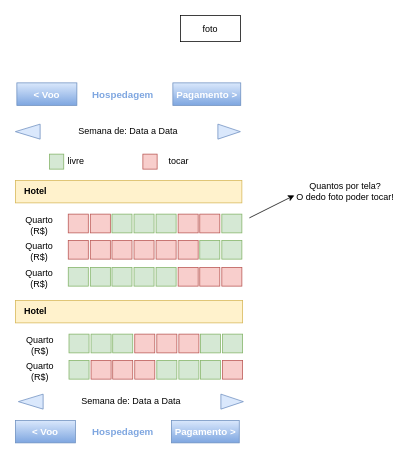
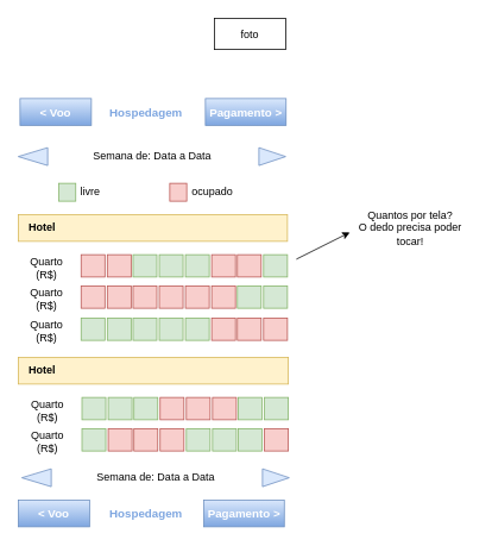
  <mxCell id="0" />
  <mxCell id="1" parent="0" />
  <mxCell id="2" value="&lt;div&gt;Quarto&lt;/div&gt;&lt;div&gt;(R$)&lt;br&gt;&lt;/div&gt;" style="text;strokeColor=none;align=center;fillColor=none;html=1;verticalAlign=middle;whiteSpace=wrap;rounded=0;" vertex="1" parent="1"><mxGeometry x="22" y="285" width="60" height="30" as="geometry" /></mxCell>
  <mxCell id="3" value="Semana de: Data a Data" style="text;strokeColor=none;align=center;fillColor=none;html=1;verticalAlign=middle;whiteSpace=wrap;rounded=0;" vertex="1" parent="1"><mxGeometry x="73.5" y="160" width="193" height="30" as="geometry" /></mxCell>
  <mxCell id="4" value="Hotel" style="text;strokeColor=#d6b656;align=left;fillColor=#fff2cc;html=1;verticalAlign=middle;whiteSpace=wrap;rounded=0;spacingLeft=10;fontStyle=1" vertex="1" parent="1"><mxGeometry x="20" y="240" width="302" height="30" as="geometry" /></mxCell>
  <mxCell id="5" value="" style="triangle;whiteSpace=wrap;html=1;fillColor=#dae8fc;strokeColor=#6c8ebf;" vertex="1" parent="1"><mxGeometry x="290" y="165" width="30" height="20" as="geometry" /></mxCell>
  <mxCell id="6" value="" style="triangle;whiteSpace=wrap;html=1;rotation=-180;fillColor=#dae8fc;strokeColor=#6c8ebf;" vertex="1" parent="1"><mxGeometry x="20" y="165" width="33" height="20" as="geometry" /></mxCell>
  <mxCell id="7" value="foto" style="rounded=0;whiteSpace=wrap;html=1;" vertex="1" parent="1"><mxGeometry x="240" y="20" width="80" height="35" as="geometry" /></mxCell>
  <mxCell id="8" value="" style="rounded=0;whiteSpace=wrap;html=1;fillColor=#f8cecc;strokeColor=#b85450;imageWidth=24;imageHeight=24;" vertex="1" parent="1"><mxGeometry x="190" y="205" width="19" height="20" as="geometry" /></mxCell>
  <mxCell id="9" value="" style="rounded=0;whiteSpace=wrap;html=1;fillColor=#d5e8d4;strokeColor=#82b366;imageWidth=24;imageHeight=24;" vertex="1" parent="1"><mxGeometry x="65.5" y="205" width="19" height="20" as="geometry" /></mxCell>
  <mxCell id="10" value="livre" style="text;strokeColor=none;align=center;fillColor=none;html=1;verticalAlign=middle;whiteSpace=wrap;rounded=0;" vertex="1" parent="1"><mxGeometry x="70.5" y="200" width="60" height="30" as="geometry" /></mxCell>
- <mxCell id="11" value="tocar" style="text;strokeColor=none;align=center;fillColor=none;html=1;verticalAlign=middle;whiteSpace=wrap;rounded=0;" vertex="1" parent="1"><mxGeometry x="195" y="200" width="85.5" height="30" as="geometry" /></mxCell>
+ <mxCell id="11" value="ocupado" style="text;strokeColor=none;align=center;fillColor=none;html=1;verticalAlign=middle;whiteSpace=wrap;rounded=0;" vertex="1" parent="1"><mxGeometry x="195" y="200" width="85.5" height="30" as="geometry" /></mxCell>
  <mxCell id="12" value="&amp;lt; Voo" style="rounded=0;whiteSpace=wrap;html=1;fillColor=#dae8fc;gradientColor=#7ea6e0;strokeColor=#6c8ebf;fontColor=#FFFFFF;fontStyle=1;fontSize=13;" vertex="1" parent="1"><mxGeometry x="22" y="110" width="80" height="30" as="geometry" /></mxCell>
  <mxCell id="13" value="Pagamento &amp;gt;" style="rounded=0;whiteSpace=wrap;html=1;fillColor=#dae8fc;gradientColor=#7ea6e0;strokeColor=#6c8ebf;fontColor=#FFFFFF;fontStyle=1;fontSize=13;" vertex="1" parent="1"><mxGeometry x="230" y="110" width="90.5" height="30" as="geometry" /></mxCell>
  <mxCell id="14" value="Hospedagem" style="text;strokeColor=none;align=center;fillColor=none;html=1;verticalAlign=middle;whiteSpace=wrap;rounded=0;fontStyle=1;fontSize=13;fontColor=#7EA6E0;" vertex="1" parent="1"><mxGeometry x="85.5" y="110" width="154.5" height="30" as="geometry" /></mxCell>
  <mxCell id="15" value="" style="group" vertex="1" connectable="0" parent="1"><mxGeometry x="90.5" y="285" width="231.5" height="25" as="geometry" /></mxCell>
  <mxCell id="16" value="" style="rounded=0;whiteSpace=wrap;html=1;fillColor=#f8cecc;strokeColor=#b85450;container=0;" vertex="1" parent="15"><mxGeometry width="26.732" height="25" as="geometry" /></mxCell>
  <mxCell id="17" value="" style="rounded=0;whiteSpace=wrap;html=1;fillColor=#f8cecc;strokeColor=#b85450;container=0;" vertex="1" parent="15"><mxGeometry x="29.405" width="26.732" height="25" as="geometry" /></mxCell>
  <mxCell id="18" value="" style="rounded=0;whiteSpace=wrap;html=1;fillColor=#d5e8d4;strokeColor=#82b366;container=0;" vertex="1" parent="15"><mxGeometry x="58.276" width="26.732" height="25" as="geometry" /></mxCell>
  <mxCell id="19" value="" style="rounded=0;whiteSpace=wrap;html=1;fillColor=#d5e8d4;strokeColor=#82b366;container=0;" vertex="1" parent="15"><mxGeometry x="87.681" width="26.732" height="25" as="geometry" /></mxCell>
  <mxCell id="20" value="" style="rounded=0;whiteSpace=wrap;html=1;fillColor=#d5e8d4;strokeColor=#82b366;container=0;" vertex="1" parent="15"><mxGeometry x="117.087" width="26.732" height="25" as="geometry" /></mxCell>
  <mxCell id="21" value="" style="rounded=0;whiteSpace=wrap;html=1;fillColor=#f8cecc;strokeColor=#b85450;container=0;" vertex="1" parent="15"><mxGeometry x="146.492" width="26.732" height="25" as="geometry" /></mxCell>
  <mxCell id="22" value="" style="rounded=0;whiteSpace=wrap;html=1;fillColor=#f8cecc;strokeColor=#b85450;container=0;" vertex="1" parent="15"><mxGeometry x="175.363" width="26.732" height="25" as="geometry" /></mxCell>
  <mxCell id="23" value="" style="rounded=0;whiteSpace=wrap;html=1;fillColor=#d5e8d4;strokeColor=#82b366;container=0;" vertex="1" parent="15"><mxGeometry x="204.768" width="26.732" height="25" as="geometry" /></mxCell>
  <mxCell id="24" value="" style="endArrow=classic;html=1;rounded=0;" edge="1" parent="1"><mxGeometry width="50" height="50" relative="1" as="geometry"><mxPoint x="332" y="290" as="sourcePoint" /><mxPoint x="392" y="260" as="targetPoint" /></mxGeometry></mxCell>
- <mxCell id="25" value="&lt;div&gt;Quantos por tela?&lt;/div&gt;&lt;div&gt;O dedo foto poder tocar!&lt;br&gt;&lt;/div&gt;" style="text;strokeColor=none;align=center;fillColor=none;html=1;verticalAlign=middle;whiteSpace=wrap;rounded=0;" vertex="1" parent="1"><mxGeometry x="390" y="240" width="140" height="30" as="geometry" /></mxCell>
+ <mxCell id="25" value="&lt;div&gt;Quantos por tela?&lt;/div&gt;&lt;div&gt;O dedo precisa poder tocar!&lt;br&gt;&lt;/div&gt;" style="text;strokeColor=none;align=center;fillColor=none;html=1;verticalAlign=middle;whiteSpace=wrap;rounded=0;" vertex="1" parent="1"><mxGeometry x="390" y="240" width="140" height="30" as="geometry" /></mxCell>
  <mxCell id="26" value="&lt;div&gt;Quarto&lt;/div&gt;&lt;div&gt;(R$)&lt;br&gt;&lt;/div&gt;" style="text;strokeColor=none;align=center;fillColor=none;html=1;verticalAlign=middle;whiteSpace=wrap;rounded=0;" vertex="1" parent="1"><mxGeometry x="22" y="320" width="60" height="30" as="geometry" /></mxCell>
  <mxCell id="27" value="" style="group" vertex="1" connectable="0" parent="1"><mxGeometry x="90.5" y="320" width="231.5" height="25" as="geometry" /></mxCell>
  <mxCell id="28" value="" style="rounded=0;whiteSpace=wrap;html=1;fillColor=#f8cecc;strokeColor=#b85450;container=0;" vertex="1" parent="27"><mxGeometry width="26.732" height="25" as="geometry" /></mxCell>
  <mxCell id="29" value="" style="rounded=0;whiteSpace=wrap;html=1;fillColor=#f8cecc;strokeColor=#b85450;container=0;" vertex="1" parent="27"><mxGeometry x="29.405" width="26.732" height="25" as="geometry" /></mxCell>
  <mxCell id="30" value="" style="rounded=0;whiteSpace=wrap;html=1;fillColor=#f8cecc;strokeColor=#b85450;container=0;" vertex="1" parent="27"><mxGeometry x="58.276" width="26.732" height="25" as="geometry" /></mxCell>
  <mxCell id="31" value="" style="rounded=0;whiteSpace=wrap;html=1;fillColor=#f8cecc;strokeColor=#b85450;container=0;" vertex="1" parent="27"><mxGeometry x="87.681" width="26.732" height="25" as="geometry" /></mxCell>
  <mxCell id="32" value="" style="rounded=0;whiteSpace=wrap;html=1;fillColor=#f8cecc;strokeColor=#b85450;container=0;" vertex="1" parent="27"><mxGeometry x="117.087" width="26.732" height="25" as="geometry" /></mxCell>
  <mxCell id="33" value="" style="rounded=0;whiteSpace=wrap;html=1;fillColor=#f8cecc;strokeColor=#b85450;container=0;" vertex="1" parent="27"><mxGeometry x="146.492" width="26.732" height="25" as="geometry" /></mxCell>
  <mxCell id="34" value="" style="rounded=0;whiteSpace=wrap;html=1;fillColor=#d5e8d4;strokeColor=#82b366;container=0;" vertex="1" parent="27"><mxGeometry x="175.363" width="26.732" height="25" as="geometry" /></mxCell>
  <mxCell id="35" value="" style="rounded=0;whiteSpace=wrap;html=1;fillColor=#d5e8d4;strokeColor=#82b366;container=0;" vertex="1" parent="27"><mxGeometry x="204.768" width="26.732" height="25" as="geometry" /></mxCell>
  <mxCell id="36" value="&lt;div&gt;Quarto&lt;/div&gt;&lt;div&gt;(R$)&lt;br&gt;&lt;/div&gt;" style="text;strokeColor=none;align=center;fillColor=none;html=1;verticalAlign=middle;whiteSpace=wrap;rounded=0;" vertex="1" parent="1"><mxGeometry x="22" y="356" width="60" height="30" as="geometry" /></mxCell>
  <mxCell id="37" value="&lt;div&gt;Quarto&lt;/div&gt;&lt;div&gt;(R$)&lt;br&gt;&lt;/div&gt;" style="text;strokeColor=none;align=center;fillColor=none;html=1;verticalAlign=middle;whiteSpace=wrap;rounded=0;" vertex="1" parent="1"><mxGeometry x="23" y="445" width="60" height="30" as="geometry" /></mxCell>
  <mxCell id="38" value="Hotel" style="text;strokeColor=#d6b656;align=left;fillColor=#fff2cc;html=1;verticalAlign=middle;whiteSpace=wrap;rounded=0;spacingLeft=10;fontStyle=1" vertex="1" parent="1"><mxGeometry x="20" y="400" width="303" height="30" as="geometry" /></mxCell>
  <mxCell id="39" value="&lt;div&gt;Quarto&lt;/div&gt;&lt;div&gt;(R$)&lt;br&gt;&lt;/div&gt;" style="text;strokeColor=none;align=center;fillColor=none;html=1;verticalAlign=middle;whiteSpace=wrap;rounded=0;" vertex="1" parent="1"><mxGeometry x="23" y="480" width="60" height="30" as="geometry" /></mxCell>
  <mxCell id="40" value="Semana de: Data a Data" style="text;strokeColor=none;align=center;fillColor=none;html=1;verticalAlign=middle;whiteSpace=wrap;rounded=0;" vertex="1" parent="1"><mxGeometry x="77.5" y="520" width="193" height="30" as="geometry" /></mxCell>
  <mxCell id="41" value="" style="triangle;whiteSpace=wrap;html=1;fillColor=#dae8fc;strokeColor=#6c8ebf;" vertex="1" parent="1"><mxGeometry x="294" y="525" width="30" height="20" as="geometry" /></mxCell>
  <mxCell id="42" value="" style="triangle;whiteSpace=wrap;html=1;rotation=-180;fillColor=#dae8fc;strokeColor=#6c8ebf;" vertex="1" parent="1"><mxGeometry x="24" y="525" width="33" height="20" as="geometry" /></mxCell>
  <mxCell id="43" value="&amp;lt; Voo" style="rounded=0;whiteSpace=wrap;html=1;fillColor=#dae8fc;gradientColor=#7ea6e0;strokeColor=#6c8ebf;fontColor=#FFFFFF;fontStyle=1;fontSize=13;" vertex="1" parent="1"><mxGeometry x="20" y="560" width="80" height="30" as="geometry" /></mxCell>
  <mxCell id="44" value="Pagamento &amp;gt;" style="rounded=0;whiteSpace=wrap;html=1;fillColor=#dae8fc;gradientColor=#7ea6e0;strokeColor=#6c8ebf;fontColor=#FFFFFF;fontStyle=1;fontSize=13;" vertex="1" parent="1"><mxGeometry x="228" y="560" width="90.5" height="30" as="geometry" /></mxCell>
  <mxCell id="45" value="Hospedagem" style="text;strokeColor=none;align=center;fillColor=none;html=1;verticalAlign=middle;whiteSpace=wrap;rounded=0;fontStyle=1;fontSize=13;fontColor=#7EA6E0;" vertex="1" parent="1"><mxGeometry x="85.89" y="560" width="154.5" height="30" as="geometry" /></mxCell>
  <mxCell id="46" value="" style="rounded=0;whiteSpace=wrap;html=1;fillColor=#d5e8d4;strokeColor=#82b366;container=0;" vertex="1" parent="1"><mxGeometry x="90.5" y="356" width="26.732" height="25" as="geometry" /></mxCell>
  <mxCell id="47" value="" style="rounded=0;whiteSpace=wrap;html=1;fillColor=#d5e8d4;strokeColor=#82b366;container=0;" vertex="1" parent="1"><mxGeometry x="119.905" y="356" width="26.732" height="25" as="geometry" /></mxCell>
  <mxCell id="48" value="" style="rounded=0;whiteSpace=wrap;html=1;fillColor=#d5e8d4;strokeColor=#82b366;container=0;" vertex="1" parent="1"><mxGeometry x="148.776" y="356" width="26.732" height="25" as="geometry" /></mxCell>
  <mxCell id="49" value="" style="rounded=0;whiteSpace=wrap;html=1;fillColor=#d5e8d4;strokeColor=#82b366;container=0;" vertex="1" parent="1"><mxGeometry x="178.181" y="356" width="26.732" height="25" as="geometry" /></mxCell>
  <mxCell id="50" value="" style="rounded=0;whiteSpace=wrap;html=1;fillColor=#d5e8d4;strokeColor=#82b366;container=0;" vertex="1" parent="1"><mxGeometry x="207.587" y="356" width="26.732" height="25" as="geometry" /></mxCell>
  <mxCell id="51" value="" style="rounded=0;whiteSpace=wrap;html=1;fillColor=#f8cecc;strokeColor=#b85450;container=0;" vertex="1" parent="1"><mxGeometry x="236.992" y="356" width="26.732" height="25" as="geometry" /></mxCell>
  <mxCell id="52" value="" style="rounded=0;whiteSpace=wrap;html=1;fillColor=#f8cecc;strokeColor=#b85450;container=0;" vertex="1" parent="1"><mxGeometry x="265.863" y="356" width="26.732" height="25" as="geometry" /></mxCell>
  <mxCell id="53" value="" style="rounded=0;whiteSpace=wrap;html=1;fillColor=#f8cecc;strokeColor=#b85450;container=0;" vertex="1" parent="1"><mxGeometry x="295.268" y="356" width="26.732" height="25" as="geometry" /></mxCell>
  <mxCell id="54" value="" style="rounded=0;whiteSpace=wrap;html=1;fillColor=#d5e8d4;strokeColor=#82b366;container=0;" vertex="1" parent="1"><mxGeometry x="91.5" y="480" width="26.732" height="25" as="geometry" /></mxCell>
  <mxCell id="55" value="" style="rounded=0;whiteSpace=wrap;html=1;fillColor=#f8cecc;strokeColor=#b85450;container=0;" vertex="1" parent="1"><mxGeometry x="120.905" y="480" width="26.732" height="25" as="geometry" /></mxCell>
  <mxCell id="56" value="" style="rounded=0;whiteSpace=wrap;html=1;fillColor=#f8cecc;strokeColor=#b85450;container=0;" vertex="1" parent="1"><mxGeometry x="149.776" y="480" width="26.732" height="25" as="geometry" /></mxCell>
  <mxCell id="57" value="" style="rounded=0;whiteSpace=wrap;html=1;fillColor=#f8cecc;strokeColor=#b85450;container=0;" vertex="1" parent="1"><mxGeometry x="179.181" y="480" width="26.732" height="25" as="geometry" /></mxCell>
  <mxCell id="58" value="" style="rounded=0;whiteSpace=wrap;html=1;fillColor=#d5e8d4;strokeColor=#82b366;container=0;" vertex="1" parent="1"><mxGeometry x="208.587" y="480" width="26.732" height="25" as="geometry" /></mxCell>
  <mxCell id="59" value="" style="rounded=0;whiteSpace=wrap;html=1;fillColor=#d5e8d4;strokeColor=#82b366;container=0;" vertex="1" parent="1"><mxGeometry x="237.992" y="480" width="26.732" height="25" as="geometry" /></mxCell>
  <mxCell id="60" value="" style="rounded=0;whiteSpace=wrap;html=1;fillColor=#d5e8d4;strokeColor=#82b366;container=0;" vertex="1" parent="1"><mxGeometry x="266.863" y="480" width="26.732" height="25" as="geometry" /></mxCell>
  <mxCell id="61" value="" style="rounded=0;whiteSpace=wrap;html=1;fillColor=#f8cecc;strokeColor=#b85450;container=0;" vertex="1" parent="1"><mxGeometry x="296.268" y="480" width="26.732" height="25" as="geometry" /></mxCell>
  <mxCell id="62" value="" style="rounded=0;whiteSpace=wrap;html=1;fillColor=#d5e8d4;strokeColor=#82b366;container=0;" vertex="1" parent="1"><mxGeometry x="91.5" y="445" width="26.732" height="25" as="geometry" /></mxCell>
  <mxCell id="63" value="" style="rounded=0;whiteSpace=wrap;html=1;fillColor=#d5e8d4;strokeColor=#82b366;container=0;" vertex="1" parent="1"><mxGeometry x="120.905" y="445" width="26.732" height="25" as="geometry" /></mxCell>
  <mxCell id="64" value="" style="rounded=0;whiteSpace=wrap;html=1;fillColor=#d5e8d4;strokeColor=#82b366;container=0;" vertex="1" parent="1"><mxGeometry x="149.776" y="445" width="26.732" height="25" as="geometry" /></mxCell>
  <mxCell id="65" value="" style="rounded=0;whiteSpace=wrap;html=1;fillColor=#f8cecc;strokeColor=#b85450;container=0;" vertex="1" parent="1"><mxGeometry x="179.181" y="445" width="26.732" height="25" as="geometry" /></mxCell>
  <mxCell id="66" value="" style="rounded=0;whiteSpace=wrap;html=1;fillColor=#f8cecc;strokeColor=#b85450;container=0;" vertex="1" parent="1"><mxGeometry x="208.587" y="445" width="26.732" height="25" as="geometry" /></mxCell>
  <mxCell id="67" value="" style="rounded=0;whiteSpace=wrap;html=1;fillColor=#f8cecc;strokeColor=#b85450;container=0;" vertex="1" parent="1"><mxGeometry x="237.992" y="445" width="26.732" height="25" as="geometry" /></mxCell>
  <mxCell id="68" value="" style="rounded=0;whiteSpace=wrap;html=1;fillColor=#d5e8d4;strokeColor=#82b366;container=0;" vertex="1" parent="1"><mxGeometry x="266.863" y="445" width="26.732" height="25" as="geometry" /></mxCell>
  <mxCell id="69" value="" style="rounded=0;whiteSpace=wrap;html=1;fillColor=#d5e8d4;strokeColor=#82b366;container=0;" vertex="1" parent="1"><mxGeometry x="296.268" y="445" width="26.732" height="25" as="geometry" /></mxCell>
